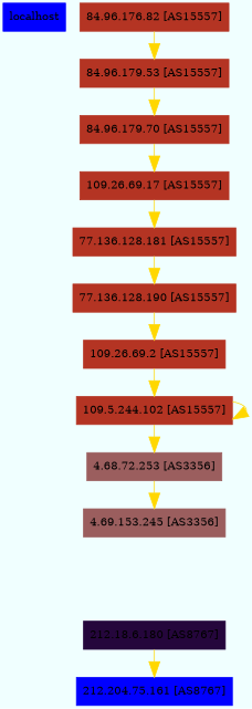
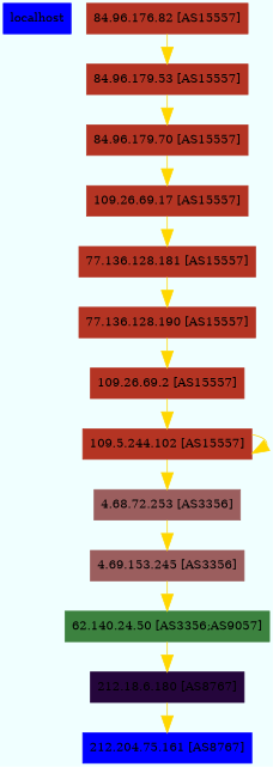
  digraph {
    bgcolor=azure
    node [color="#b43423" shape=box style=filled]
    edge [arrowsize=2 color=gold]
    localhost [color=blue]
    "84.96.176.82 [AS15557]"
    "84.96.179.53 [AS15557]"
    "84.96.179.70 [AS15557]"
    "109.26.69.17 [AS15557]"
    "77.136.128.181 [AS15557]"
    "77.136.128.190 [AS15557]"
    "109.26.69.2 [AS15557]"
    "109.5.244.102 [AS15557]"
    "4.68.72.253 [AS3356]" [color="#9b5e5e"]
    "4.69.153.245 [AS3356]" [color="#9b5e5e"]
+   "62.140.24.50 [AS3356;AS9057]" [color="#3c823f"]
    "212.18.6.180 [AS8767]" [color="#25063c"]
    "212.204.75.161 [AS8767]" [color=blue]
    "84.96.176.82 [AS15557]" -> "84.96.179.53 [AS15557]"
    "84.96.179.53 [AS15557]" -> "84.96.179.70 [AS15557]"
    "84.96.179.70 [AS15557]" -> "109.26.69.17 [AS15557]"
    "109.26.69.17 [AS15557]" -> "77.136.128.181 [AS15557]"
    "77.136.128.181 [AS15557]" -> "77.136.128.190 [AS15557]"
    "77.136.128.190 [AS15557]" -> "109.26.69.2 [AS15557]"
    "109.26.69.2 [AS15557]" -> "109.5.244.102 [AS15557]"
    "109.5.244.102 [AS15557]" -> "109.5.244.102 [AS15557]"
    "109.5.244.102 [AS15557]" -> "4.68.72.253 [AS3356]"
    "4.68.72.253 [AS3356]" -> "4.69.153.245 [AS3356]"
+   "4.69.153.245 [AS3356]" -> "62.140.24.50 [AS3356;AS9057]"
+   "62.140.24.50 [AS3356;AS9057]" -> "212.18.6.180 [AS8767]"
    "212.18.6.180 [AS8767]" -> "212.204.75.161 [AS8767]"
  }
